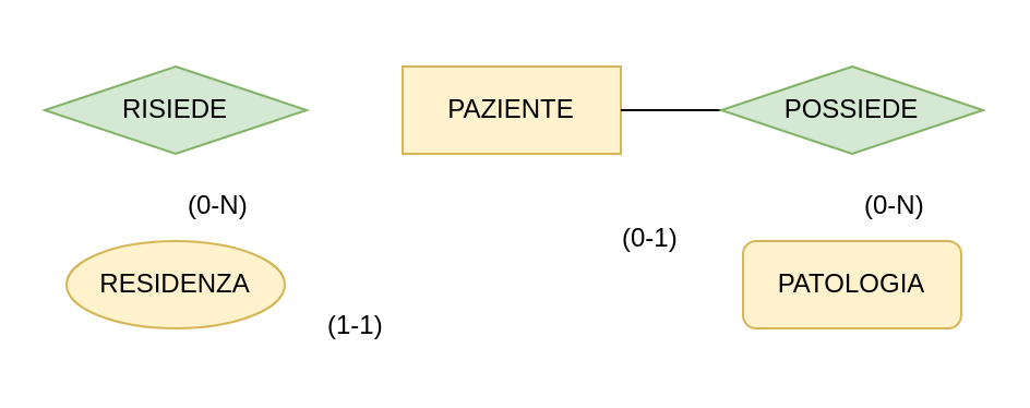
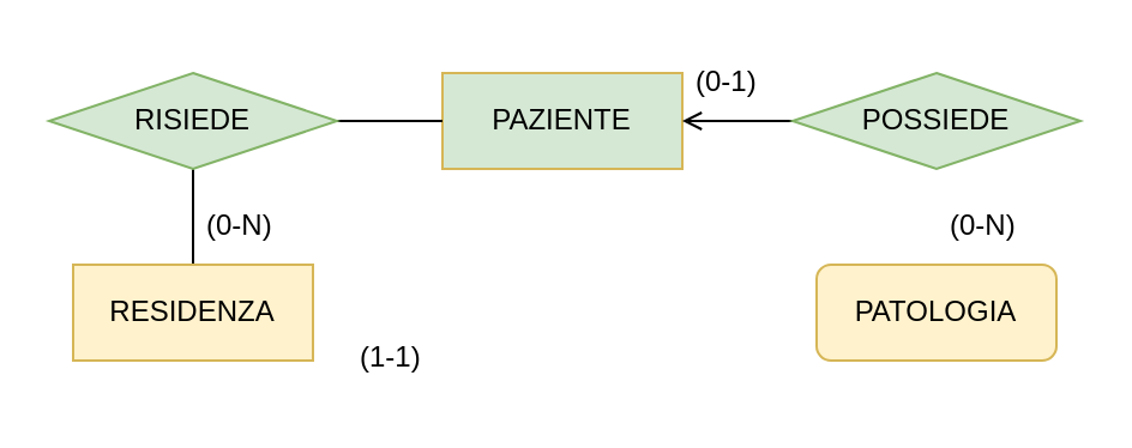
  <mxCell id="0" />
  <mxCell id="1" parent="0" />
- <mxCell id="2" value="PAZIENTE" style="whiteSpace=wrap;html=1;align=center;fontSize=12;fillColor=#fff2cc;strokeColor=#d6b656;" parent="1" vertex="1"><mxGeometry x="184" y="30" width="100" height="40" as="geometry" /></mxCell>
- <mxCell id="3" value="" style="edgeStyle=orthogonalEdgeStyle;rounded=0;orthogonalLoop=1;jettySize=auto;html=1;endArrow=none;endFill=0;" parent="1" source="4" target="2" edge="1"><mxGeometry relative="1" as="geometry" /></mxCell>
+ <mxCell id="2" value="PAZIENTE" style="whiteSpace=wrap;html=1;align=center;fontSize=12;fillColor=#d5e8d4;strokeColor=#d6b656;" parent="1" vertex="1"><mxGeometry x="184" y="30" width="100" height="40" as="geometry" /></mxCell>
+ <mxCell id="3" value="" style="edgeStyle=orthogonalEdgeStyle;rounded=0;orthogonalLoop=1;jettySize=auto;html=1;endArrow=open;endFill=0;" parent="1" source="4" target="2" edge="1"><mxGeometry relative="1" as="geometry" /></mxCell>
  <mxCell id="4" value="POSSIEDE" style="shape=rhombus;perimeter=rhombusPerimeter;whiteSpace=wrap;html=1;align=center;fillColor=#d5e8d4;strokeColor=#82b366;" parent="1" vertex="1"><mxGeometry x="330" y="30" width="120" height="40" as="geometry" /></mxCell>
  <mxCell id="5" value="PATOLOGIA" style="whiteSpace=wrap;html=1;align=center;fontSize=12;fillColor=#fff2cc;strokeColor=#d6b656;rounded=1;" parent="1" vertex="1"><mxGeometry x="340" y="110" width="100" height="40" as="geometry" /></mxCell>
+ <mxCell id="6" value="" style="edgeStyle=orthogonalEdgeStyle;rounded=0;orthogonalLoop=1;jettySize=auto;html=1;endArrow=none;endFill=0;" parent="1" source="8" target="9" edge="1"><mxGeometry relative="1" as="geometry" /></mxCell>
+ <mxCell id="7" value="" style="edgeStyle=orthogonalEdgeStyle;rounded=0;orthogonalLoop=1;jettySize=auto;html=1;endArrow=none;endFill=0;" parent="1" source="8" target="2" edge="1"><mxGeometry relative="1" as="geometry" /></mxCell>
  <mxCell id="8" value="RISIEDE" style="shape=rhombus;perimeter=rhombusPerimeter;whiteSpace=wrap;html=1;align=center;fillColor=#d5e8d4;strokeColor=#82b366;" parent="1" vertex="1"><mxGeometry x="20" y="30" width="120" height="40" as="geometry" /></mxCell>
- <mxCell id="9" value="RESIDENZA" style="ellipse;whiteSpace=wrap;html=1;align=center;fontSize=12;fillColor=#fff2cc;strokeColor=#d6b656;" parent="1" vertex="1"><mxGeometry x="30" y="110" width="100" height="40" as="geometry" /></mxCell>
+ <mxCell id="9" value="RESIDENZA" style="whiteSpace=wrap;html=1;align=center;fontSize=12;fillColor=#fff2cc;strokeColor=#d6b656;" parent="1" vertex="1"><mxGeometry x="30" y="110" width="100" height="40" as="geometry" /></mxCell>
  <mxCell id="10" value="(0-N)" style="text;strokeColor=none;fillColor=none;spacingLeft=4;spacingRight=4;overflow=hidden;rotatable=0;points=[[0,0.5],[1,0.5]];portConstraint=eastwest;fontSize=12;" vertex="1" parent="1"><mxGeometry x="390" y="80" width="40" height="30" as="geometry" /></mxCell>
  <mxCell id="11" value="(0-N)" style="text;strokeColor=none;fillColor=none;spacingLeft=4;spacingRight=4;overflow=hidden;rotatable=0;points=[[0,0.5],[1,0.5]];portConstraint=eastwest;fontSize=12;" vertex="1" parent="1"><mxGeometry x="80" y="80" width="40" height="30" as="geometry" /></mxCell>
  <mxCell id="12" value="(1-1)" style="text;strokeColor=none;fillColor=none;spacingLeft=4;spacingRight=4;overflow=hidden;rotatable=0;points=[[0,0.5],[1,0.5]];portConstraint=eastwest;fontSize=12;" vertex="1" parent="1"><mxGeometry x="144" y="135" width="40" height="30" as="geometry" /></mxCell>
- <mxCell id="13" value="(0-1)" style="text;strokeColor=none;fillColor=none;spacingLeft=4;spacingRight=4;overflow=hidden;rotatable=0;points=[[0,0.5],[1,0.5]];portConstraint=eastwest;fontSize=12;" vertex="1" parent="1"><mxGeometry x="279" y="95" width="40" height="30" as="geometry" /></mxCell>
+ <mxCell id="13" value="(0-1)" style="text;strokeColor=none;fillColor=none;spacingLeft=4;spacingRight=4;overflow=hidden;rotatable=0;points=[[0,0.5],[1,0.5]];portConstraint=eastwest;fontSize=12;" vertex="1" parent="1"><mxGeometry x="284" y="20" width="40" height="30" as="geometry" /></mxCell>
